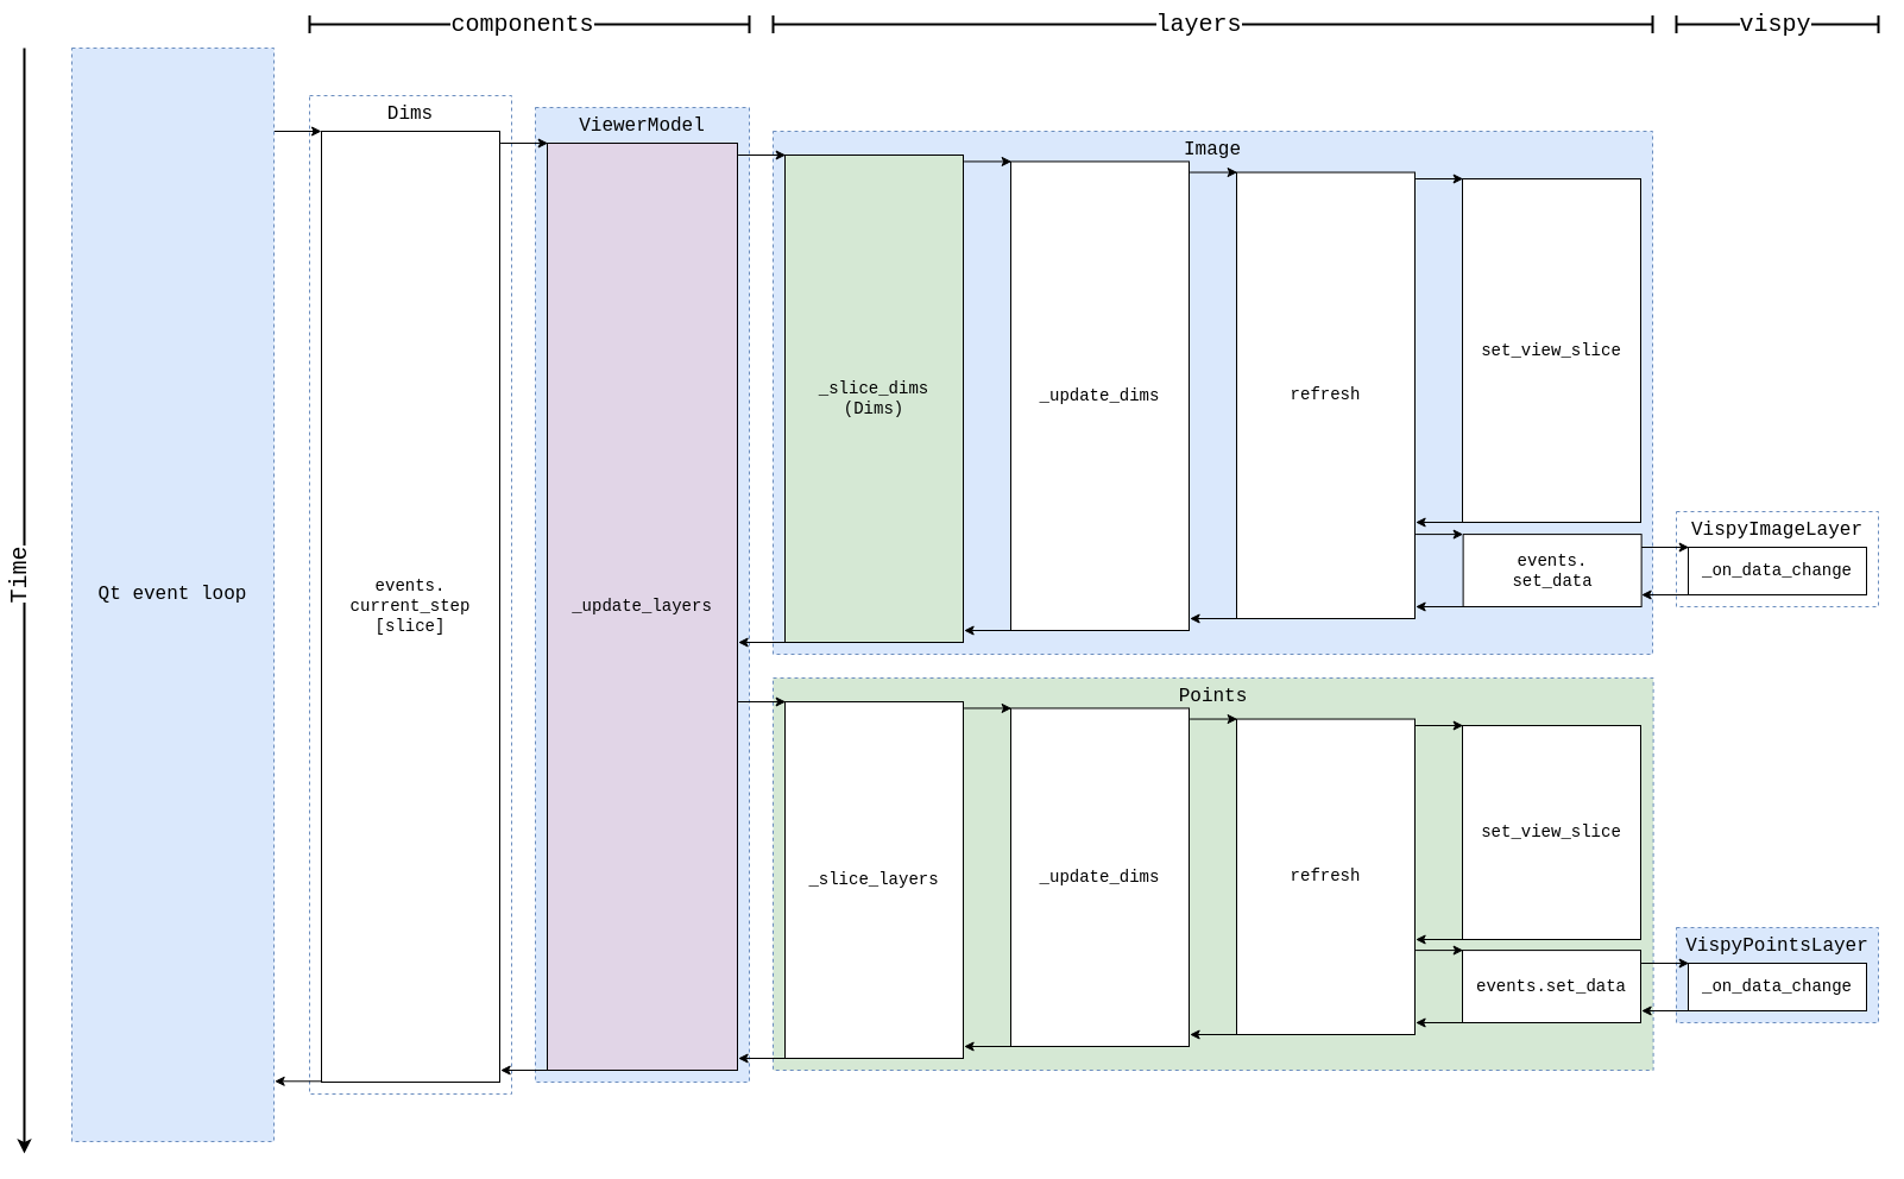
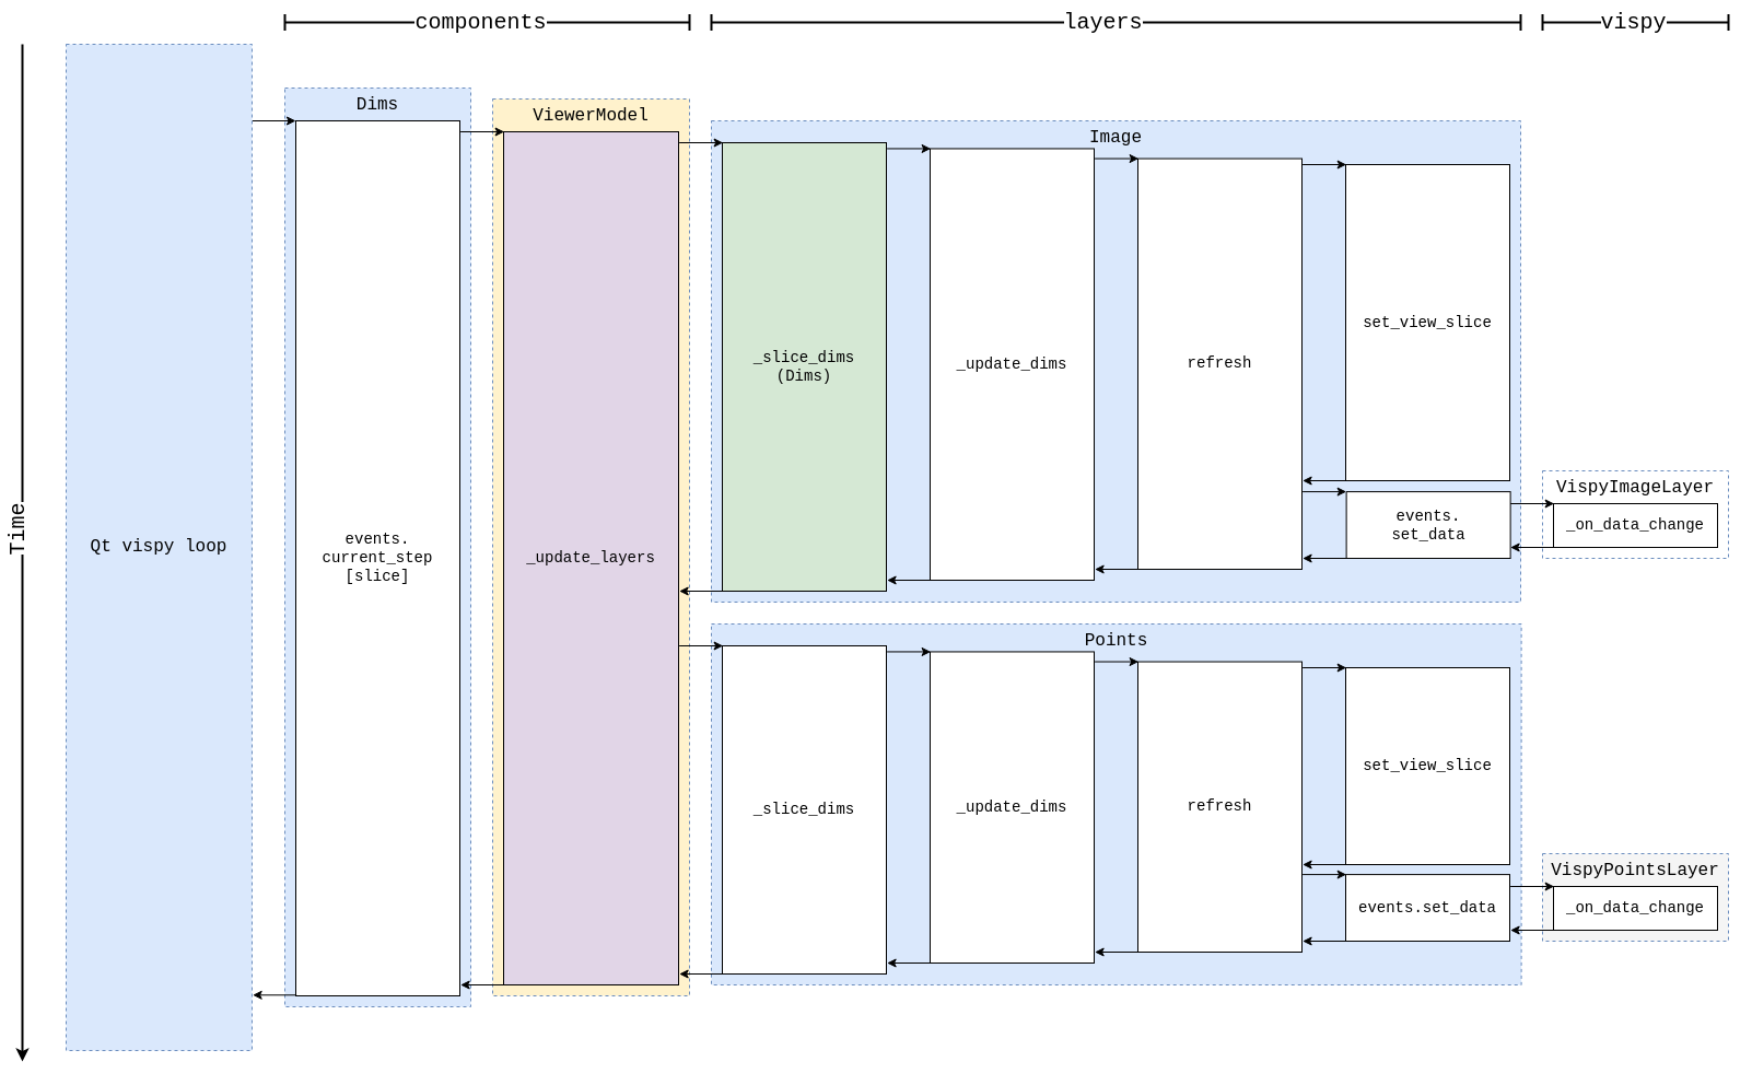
  <mxCell id="0" />
  <mxCell id="1" parent="0" />
- <mxCell id="2" value="VispyPointsLayer" style="rounded=0;whiteSpace=wrap;html=1;verticalAlign=top;align=center;spacingLeft=0;spacingTop=0;dashed=1;fillColor=#dae8fc;strokeColor=#6c8ebf;fontSize=16;fontFamily=Courier New;" parent="1" vertex="1"><mxGeometry x="1410" y="780" width="170" height="80" as="geometry" /></mxCell>
+ <mxCell id="2" value="VispyPointsLayer" style="rounded=0;whiteSpace=wrap;html=1;verticalAlign=top;align=center;spacingLeft=0;spacingTop=0;dashed=1;fillColor=#f5f5f5;strokeColor=#6c8ebf;fontSize=16;fontFamily=Courier New;" parent="1" vertex="1"><mxGeometry x="1410" y="780" width="170" height="80" as="geometry" /></mxCell>
  <mxCell id="3" value="VispyImageLayer" style="rounded=0;whiteSpace=wrap;html=1;verticalAlign=top;align=center;spacingLeft=0;spacingTop=0;dashed=1;fillColor=#ffffff;strokeColor=#6c8ebf;fontSize=16;fontFamily=Courier New;" parent="1" vertex="1"><mxGeometry x="1410" y="430" width="170" height="80" as="geometry" /></mxCell>
- <mxCell id="4" value="ViewerModel" style="rounded=0;whiteSpace=wrap;html=1;verticalAlign=top;align=center;spacingLeft=0;spacingTop=0;dashed=1;fillColor=#dae8fc;strokeColor=#6c8ebf;fontSize=16;fontFamily=Courier New;" parent="1" vertex="1"><mxGeometry x="450" y="90" width="180" height="820" as="geometry" /></mxCell>
+ <mxCell id="4" value="ViewerModel" style="rounded=0;whiteSpace=wrap;html=1;verticalAlign=top;align=center;spacingLeft=0;spacingTop=0;dashed=1;fillColor=#fff2cc;strokeColor=#6c8ebf;fontSize=16;fontFamily=Courier New;" parent="1" vertex="1"><mxGeometry x="450" y="90" width="180" height="820" as="geometry" /></mxCell>
  <mxCell id="5" value="_update_layers" style="rounded=0;whiteSpace=wrap;html=1;fontSize=14;fontFamily=Courier New;fillColor=#e1d5e7;" parent="1" vertex="1"><mxGeometry x="460" y="120" width="160" height="780" as="geometry" /></mxCell>
- <mxCell id="6" value="Dims" style="rounded=0;whiteSpace=wrap;html=1;verticalAlign=top;align=center;spacingLeft=0;spacingTop=0;dashed=1;fillColor=#ffffff;strokeColor=#6c8ebf;fontSize=16;fontFamily=Courier New;" parent="1" vertex="1"><mxGeometry x="260" y="80" width="170" height="840" as="geometry" /></mxCell>
+ <mxCell id="6" value="Dims" style="rounded=0;whiteSpace=wrap;html=1;verticalAlign=top;align=center;spacingLeft=0;spacingTop=0;dashed=1;fillColor=#dae8fc;strokeColor=#6c8ebf;fontSize=16;fontFamily=Courier New;" parent="1" vertex="1"><mxGeometry x="260" y="80" width="170" height="840" as="geometry" /></mxCell>
  <mxCell id="7" value="events.&lt;br style=&quot;font-size: 14px;&quot;&gt;current_step&lt;br style=&quot;font-size: 14px;&quot;&gt;[slice]" style="rounded=0;whiteSpace=wrap;html=1;fontSize=14;fontFamily=Courier New;" parent="1" vertex="1"><mxGeometry x="270" y="110" width="150" height="800" as="geometry" /></mxCell>
  <mxCell id="8" value="Image" style="rounded=0;whiteSpace=wrap;html=1;verticalAlign=top;align=center;spacingLeft=0;spacingTop=0;dashed=1;fillColor=#dae8fc;strokeColor=#6c8ebf;fontSize=16;fontFamily=Courier New;" parent="1" vertex="1"><mxGeometry x="650" y="110" width="740" height="440" as="geometry" /></mxCell>
  <mxCell id="9" value="_slice_dims&lt;br style=&quot;font-size: 14px;&quot;&gt;(Dims)" style="rounded=0;whiteSpace=wrap;html=1;fontSize=14;fontFamily=Courier New;fillColor=#d5e8d4;" parent="1" vertex="1"><mxGeometry x="660" y="130" width="150" height="410" as="geometry" /></mxCell>
  <mxCell id="10" value="_update_dims" style="rounded=0;whiteSpace=wrap;html=1;fontSize=14;fontFamily=Courier New;" parent="1" vertex="1"><mxGeometry x="850" y="135.45" width="150" height="394.55" as="geometry" /></mxCell>
  <mxCell id="11" value="refresh" style="rounded=0;whiteSpace=wrap;html=1;fontSize=14;fontFamily=Courier New;" parent="1" vertex="1"><mxGeometry x="1040" y="144.54" width="150" height="375.46" as="geometry" /></mxCell>
  <mxCell id="12" value="set_view_slice" style="rounded=0;whiteSpace=wrap;html=1;fontSize=14;fontFamily=Courier New;" parent="1" vertex="1"><mxGeometry x="1230" y="150" width="150" height="289" as="geometry" /></mxCell>
  <mxCell id="13" value="events.&lt;br style=&quot;font-size: 14px;&quot;&gt;set_data" style="rounded=0;whiteSpace=wrap;html=1;fontSize=14;fontFamily=Courier New;" parent="1" vertex="1"><mxGeometry x="1230.62" y="449.09" width="150" height="60.91" as="geometry" /></mxCell>
  <mxCell id="14" value="" style="endArrow=classic;html=1;rounded=0;fontFamily=Courier New;" parent="1" edge="1"><mxGeometry width="50" height="50" relative="1" as="geometry"><mxPoint x="230" y="110" as="sourcePoint" /><mxPoint x="270" y="110" as="targetPoint" /></mxGeometry></mxCell>
  <mxCell id="15" value="" style="endArrow=classic;html=1;rounded=0;fontFamily=Courier New;" parent="1" edge="1"><mxGeometry width="50" height="50" relative="1" as="geometry"><mxPoint x="420.62" y="120" as="sourcePoint" /><mxPoint x="460.62" y="120" as="targetPoint" /></mxGeometry></mxCell>
  <mxCell id="16" value="" style="endArrow=classic;html=1;rounded=0;fontFamily=Courier New;" parent="1" edge="1"><mxGeometry width="50" height="50" relative="1" as="geometry"><mxPoint x="620.62" y="130" as="sourcePoint" /><mxPoint x="660.62" y="130" as="targetPoint" /></mxGeometry></mxCell>
  <mxCell id="17" value="" style="endArrow=classic;html=1;rounded=0;fontFamily=Courier New;" parent="1" edge="1"><mxGeometry width="50" height="50" relative="1" as="geometry"><mxPoint x="810.62" y="135.45" as="sourcePoint" /><mxPoint x="850.62" y="135.45" as="targetPoint" /></mxGeometry></mxCell>
  <mxCell id="18" value="" style="endArrow=classic;html=1;rounded=0;fontFamily=Courier New;" parent="1" edge="1"><mxGeometry width="50" height="50" relative="1" as="geometry"><mxPoint x="1000.62" y="144.54" as="sourcePoint" /><mxPoint x="1040.62" y="144.54" as="targetPoint" /></mxGeometry></mxCell>
  <mxCell id="19" value="" style="endArrow=classic;html=1;rounded=0;fontFamily=Courier New;" parent="1" edge="1"><mxGeometry width="50" height="50" relative="1" as="geometry"><mxPoint x="1190.62" y="150" as="sourcePoint" /><mxPoint x="1230.62" y="150" as="targetPoint" /></mxGeometry></mxCell>
  <mxCell id="20" value="" style="endArrow=classic;html=1;rounded=0;fontFamily=Courier New;" parent="1" edge="1"><mxGeometry width="50" height="50" relative="1" as="geometry"><mxPoint x="1380.62" y="460" as="sourcePoint" /><mxPoint x="1420.62" y="460" as="targetPoint" /></mxGeometry></mxCell>
  <mxCell id="21" value="" style="endArrow=classic;html=1;rounded=0;fontFamily=Courier New;" parent="1" edge="1"><mxGeometry width="50" height="50" relative="1" as="geometry"><mxPoint x="1420.62" y="500" as="sourcePoint" /><mxPoint x="1380.62" y="500" as="targetPoint" /></mxGeometry></mxCell>
  <mxCell id="22" value="" style="endArrow=classic;html=1;rounded=0;fontFamily=Courier New;" parent="1" edge="1"><mxGeometry width="50" height="50" relative="1" as="geometry"><mxPoint x="1230.62" y="510" as="sourcePoint" /><mxPoint x="1190.62" y="510" as="targetPoint" /></mxGeometry></mxCell>
  <mxCell id="23" value="" style="endArrow=classic;html=1;rounded=0;fontFamily=Courier New;" parent="1" edge="1"><mxGeometry width="50" height="50" relative="1" as="geometry"><mxPoint x="1190.62" y="449.09" as="sourcePoint" /><mxPoint x="1230.62" y="449.09" as="targetPoint" /></mxGeometry></mxCell>
  <mxCell id="24" value="" style="endArrow=classic;html=1;rounded=0;fontFamily=Courier New;" parent="1" edge="1"><mxGeometry width="50" height="50" relative="1" as="geometry"><mxPoint x="1040.62" y="520" as="sourcePoint" /><mxPoint x="1000.62" y="520" as="targetPoint" /></mxGeometry></mxCell>
  <mxCell id="25" value="" style="endArrow=classic;html=1;rounded=0;fontFamily=Courier New;" parent="1" edge="1"><mxGeometry width="50" height="50" relative="1" as="geometry"><mxPoint x="850.62" y="530" as="sourcePoint" /><mxPoint x="810.62" y="530" as="targetPoint" /></mxGeometry></mxCell>
  <mxCell id="26" value="" style="endArrow=classic;html=1;rounded=0;fontFamily=Courier New;" parent="1" edge="1"><mxGeometry width="50" height="50" relative="1" as="geometry"><mxPoint x="660.62" y="540" as="sourcePoint" /><mxPoint x="620.62" y="540" as="targetPoint" /></mxGeometry></mxCell>
  <mxCell id="27" value="" style="endArrow=classic;html=1;rounded=0;fontFamily=Courier New;" parent="1" edge="1"><mxGeometry width="50" height="50" relative="1" as="geometry"><mxPoint x="460.63" y="900" as="sourcePoint" /><mxPoint x="420.63" y="900" as="targetPoint" /></mxGeometry></mxCell>
  <mxCell id="28" value="" style="endArrow=classic;html=1;rounded=0;fontFamily=Courier New;" parent="1" edge="1"><mxGeometry width="50" height="50" relative="1" as="geometry"><mxPoint x="270.63" y="909.31" as="sourcePoint" /><mxPoint x="230.63" y="909.31" as="targetPoint" /></mxGeometry></mxCell>
  <mxCell id="29" value="" style="endArrow=classic;html=1;rounded=0;fontFamily=Courier New;" parent="1" edge="1"><mxGeometry width="50" height="50" relative="1" as="geometry"><mxPoint x="1230.62" y="439" as="sourcePoint" /><mxPoint x="1190.62" y="439" as="targetPoint" /></mxGeometry></mxCell>
- <mxCell id="30" value="Points" style="rounded=0;whiteSpace=wrap;html=1;verticalAlign=top;align=center;spacingLeft=0;spacingTop=0;dashed=1;fillColor=#d5e8d4;strokeColor=#6c8ebf;fontSize=16;fontFamily=Courier New;" parent="1" vertex="1"><mxGeometry x="650" y="570" width="740.62" height="330" as="geometry" /></mxCell>
- <mxCell id="31" value="_slice_layers" style="rounded=0;whiteSpace=wrap;html=1;fontSize=14;fontFamily=Courier New;" parent="1" vertex="1"><mxGeometry x="660" y="590" width="150" height="300" as="geometry" /></mxCell>
+ <mxCell id="30" value="Points" style="rounded=0;whiteSpace=wrap;html=1;verticalAlign=top;align=center;spacingLeft=0;spacingTop=0;dashed=1;fillColor=#dae8fc;strokeColor=#6c8ebf;fontSize=16;fontFamily=Courier New;" parent="1" vertex="1"><mxGeometry x="650" y="570" width="740.62" height="330" as="geometry" /></mxCell>
+ <mxCell id="31" value="_slice_dims" style="rounded=0;whiteSpace=wrap;html=1;fontSize=14;fontFamily=Courier New;" parent="1" vertex="1"><mxGeometry x="660" y="590" width="150" height="300" as="geometry" /></mxCell>
  <mxCell id="32" value="_update_dims" style="rounded=0;whiteSpace=wrap;html=1;fontSize=14;fontFamily=Courier New;" parent="1" vertex="1"><mxGeometry x="850" y="595.45" width="150" height="284.55" as="geometry" /></mxCell>
  <mxCell id="33" value="refresh" style="rounded=0;whiteSpace=wrap;html=1;fontSize=14;fontFamily=Courier New;" parent="1" vertex="1"><mxGeometry x="1040" y="604.54" width="150" height="265.46" as="geometry" /></mxCell>
  <mxCell id="34" value="set_view_slice" style="rounded=0;whiteSpace=wrap;html=1;fontSize=14;fontFamily=Courier New;" parent="1" vertex="1"><mxGeometry x="1230" y="610" width="150" height="180" as="geometry" /></mxCell>
  <mxCell id="35" value="events.set_data" style="rounded=0;whiteSpace=wrap;html=1;fontSize=14;fontFamily=Courier New;" parent="1" vertex="1"><mxGeometry x="1230" y="799.09" width="150" height="60.91" as="geometry" /></mxCell>
  <mxCell id="36" value="" style="endArrow=classic;html=1;rounded=0;fontFamily=Courier New;" parent="1" edge="1"><mxGeometry width="50" height="50" relative="1" as="geometry"><mxPoint x="810.62" y="595.45" as="sourcePoint" /><mxPoint x="850.62" y="595.45" as="targetPoint" /></mxGeometry></mxCell>
  <mxCell id="37" value="" style="endArrow=classic;html=1;rounded=0;fontFamily=Courier New;" parent="1" edge="1"><mxGeometry width="50" height="50" relative="1" as="geometry"><mxPoint x="1000.62" y="604.54" as="sourcePoint" /><mxPoint x="1040.62" y="604.54" as="targetPoint" /></mxGeometry></mxCell>
  <mxCell id="38" value="" style="endArrow=classic;html=1;rounded=0;fontFamily=Courier New;" parent="1" edge="1"><mxGeometry width="50" height="50" relative="1" as="geometry"><mxPoint x="1190.62" y="610" as="sourcePoint" /><mxPoint x="1230.62" y="610" as="targetPoint" /></mxGeometry></mxCell>
  <mxCell id="39" value="" style="endArrow=classic;html=1;rounded=0;fontFamily=Courier New;" parent="1" edge="1"><mxGeometry width="50" height="50" relative="1" as="geometry"><mxPoint x="1380.62" y="810" as="sourcePoint" /><mxPoint x="1420.62" y="810" as="targetPoint" /></mxGeometry></mxCell>
  <mxCell id="40" value="" style="endArrow=classic;html=1;rounded=0;fontFamily=Courier New;" parent="1" edge="1"><mxGeometry width="50" height="50" relative="1" as="geometry"><mxPoint x="1420.62" y="850" as="sourcePoint" /><mxPoint x="1380.62" y="850" as="targetPoint" /></mxGeometry></mxCell>
  <mxCell id="41" value="" style="endArrow=classic;html=1;rounded=0;fontFamily=Courier New;" parent="1" edge="1"><mxGeometry width="50" height="50" relative="1" as="geometry"><mxPoint x="1230.62" y="860" as="sourcePoint" /><mxPoint x="1190.62" y="860" as="targetPoint" /></mxGeometry></mxCell>
  <mxCell id="42" value="" style="endArrow=classic;html=1;rounded=0;fontFamily=Courier New;" parent="1" edge="1"><mxGeometry width="50" height="50" relative="1" as="geometry"><mxPoint x="1190.62" y="799.09" as="sourcePoint" /><mxPoint x="1230.62" y="799.09" as="targetPoint" /></mxGeometry></mxCell>
  <mxCell id="43" value="" style="endArrow=classic;html=1;rounded=0;fontFamily=Courier New;" parent="1" edge="1"><mxGeometry width="50" height="50" relative="1" as="geometry"><mxPoint x="1040.62" y="870" as="sourcePoint" /><mxPoint x="1000.62" y="870" as="targetPoint" /></mxGeometry></mxCell>
  <mxCell id="44" value="" style="endArrow=classic;html=1;rounded=0;fontFamily=Courier New;" parent="1" edge="1"><mxGeometry width="50" height="50" relative="1" as="geometry"><mxPoint x="850.62" y="880" as="sourcePoint" /><mxPoint x="810.62" y="880" as="targetPoint" /></mxGeometry></mxCell>
  <mxCell id="45" value="" style="endArrow=classic;html=1;rounded=0;fontFamily=Courier New;" parent="1" edge="1"><mxGeometry width="50" height="50" relative="1" as="geometry"><mxPoint x="1230.62" y="790" as="sourcePoint" /><mxPoint x="1190.62" y="790" as="targetPoint" /></mxGeometry></mxCell>
  <mxCell id="46" value="" style="endArrow=classic;html=1;rounded=0;fontFamily=Courier New;" parent="1" edge="1"><mxGeometry width="50" height="50" relative="1" as="geometry"><mxPoint x="660.62" y="890" as="sourcePoint" /><mxPoint x="620.62" y="890" as="targetPoint" /></mxGeometry></mxCell>
  <mxCell id="47" value="" style="endArrow=classic;html=1;rounded=0;fontFamily=Courier New;" parent="1" edge="1"><mxGeometry width="50" height="50" relative="1" as="geometry"><mxPoint x="620.62" y="590" as="sourcePoint" /><mxPoint x="660.62" y="590" as="targetPoint" /></mxGeometry></mxCell>
  <mxCell id="48" value="_on_data_change" style="rounded=0;whiteSpace=wrap;html=1;fontSize=14;fontFamily=Courier New;" parent="1" vertex="1"><mxGeometry x="1420" y="460" width="150" height="40" as="geometry" /></mxCell>
  <mxCell id="49" value="_on_data_change" style="rounded=0;whiteSpace=wrap;html=1;fontSize=14;fontFamily=Courier New;" parent="1" vertex="1"><mxGeometry x="1420" y="810" width="150" height="40" as="geometry" /></mxCell>
  <mxCell id="50" value="" style="endArrow=classic;html=1;rounded=0;fontSize=20;strokeWidth=2;fontFamily=Courier New;" parent="1" edge="1"><mxGeometry width="50" height="50" relative="1" as="geometry"><mxPoint x="20" y="40" as="sourcePoint" /><mxPoint x="20" y="970" as="targetPoint" /></mxGeometry></mxCell>
  <mxCell id="51" value="Time" style="edgeLabel;html=1;align=center;verticalAlign=middle;resizable=0;points=[];fontSize=20;horizontal=0;fontFamily=Courier New;" parent="50" vertex="1" connectable="0"><mxGeometry x="-0.044" y="-5" relative="1" as="geometry"><mxPoint as="offset" /></mxGeometry></mxCell>
- <mxCell id="52" value="Qt event loop" style="rounded=0;whiteSpace=wrap;html=1;verticalAlign=middle;align=center;spacingLeft=0;spacingTop=0;dashed=1;fillColor=#dae8fc;strokeColor=#6c8ebf;fontSize=16;horizontal=1;fontFamily=Courier New;" parent="1" vertex="1"><mxGeometry x="60" y="40" width="170" height="920" as="geometry" /></mxCell>
+ <mxCell id="52" value="Qt vispy loop" style="rounded=0;whiteSpace=wrap;html=1;verticalAlign=middle;align=center;spacingLeft=0;spacingTop=0;dashed=1;fillColor=#dae8fc;strokeColor=#6c8ebf;fontSize=16;horizontal=1;fontFamily=Courier New;" parent="1" vertex="1"><mxGeometry x="60" y="40" width="170" height="920" as="geometry" /></mxCell>
  <mxCell id="53" value="" style="endArrow=baseDash;html=1;rounded=0;fontSize=20;strokeWidth=2;endFill=0;startArrow=baseDash;startFill=0;endSize=12;startSize=12;fontFamily=Courier New;" parent="1" edge="1"><mxGeometry width="50" height="50" relative="1" as="geometry"><mxPoint x="260" y="20" as="sourcePoint" /><mxPoint x="630" y="20" as="targetPoint" /></mxGeometry></mxCell>
  <mxCell id="54" value="components" style="edgeLabel;html=1;align=center;verticalAlign=middle;resizable=0;points=[];fontSize=20;fontFamily=Courier New;" parent="53" vertex="1" connectable="0"><mxGeometry x="-0.036" y="1" relative="1" as="geometry"><mxPoint as="offset" /></mxGeometry></mxCell>
  <mxCell id="55" value="" style="endArrow=baseDash;html=1;rounded=0;fontSize=20;strokeWidth=2;endFill=0;startArrow=baseDash;startFill=0;endSize=12;startSize=12;fontFamily=Courier New;" parent="1" edge="1"><mxGeometry width="50" height="50" relative="1" as="geometry"><mxPoint x="650" y="20" as="sourcePoint" /><mxPoint x="1390" y="20" as="targetPoint" /></mxGeometry></mxCell>
  <mxCell id="56" value="&lt;font style=&quot;font-size: 20px;&quot;&gt;layers&lt;/font&gt;" style="edgeLabel;html=1;align=center;verticalAlign=middle;resizable=0;points=[];fontSize=20;fontFamily=Courier New;" parent="55" vertex="1" connectable="0"><mxGeometry x="-0.036" y="1" relative="1" as="geometry"><mxPoint as="offset" /></mxGeometry></mxCell>
  <mxCell id="57" value="" style="endArrow=baseDash;html=1;rounded=0;fontSize=20;strokeWidth=2;endFill=0;startArrow=baseDash;startFill=0;endSize=12;startSize=12;fontFamily=Courier New;" parent="1" edge="1"><mxGeometry width="50" height="50" relative="1" as="geometry"><mxPoint x="1410" y="20" as="sourcePoint" /><mxPoint x="1580" y="20" as="targetPoint" /></mxGeometry></mxCell>
  <mxCell id="58" value="vispy" style="edgeLabel;html=1;align=center;verticalAlign=middle;resizable=0;points=[];fontSize=20;fontFamily=Courier New;" parent="57" vertex="1" connectable="0"><mxGeometry x="-0.036" y="1" relative="1" as="geometry"><mxPoint as="offset" /></mxGeometry></mxCell>
